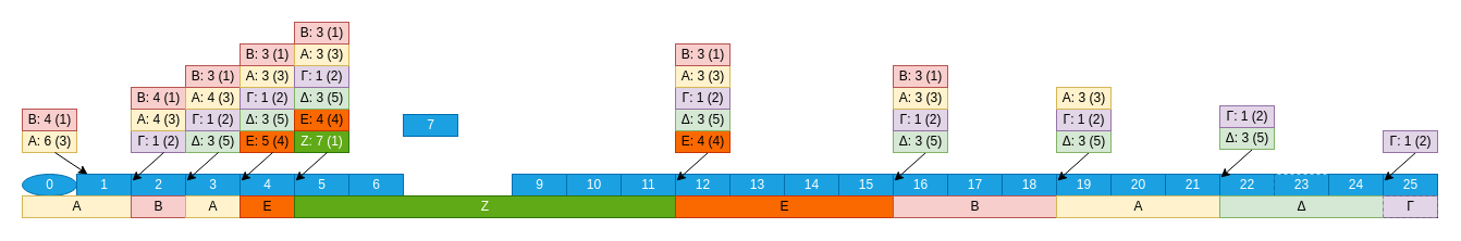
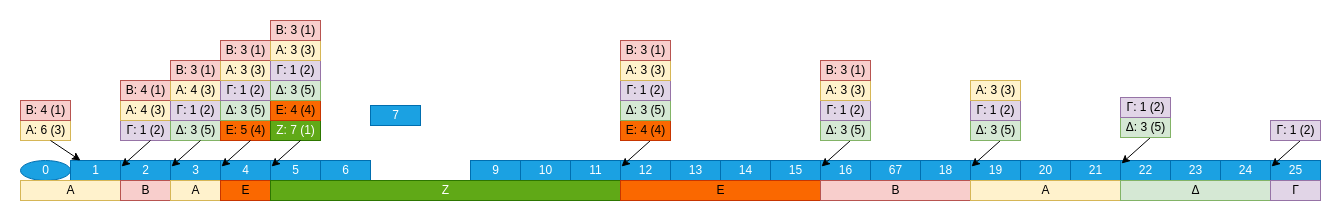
  <mxCell id="0" style=";html=1;" />
  <mxCell id="1" style=";html=1;" parent="0" />
  <mxCell id="2" value="0" style="ellipse;align=center;html=1;fillColor=#1ba1e2;fontColor=#ffffff;strokeColor=#006EAF;" parent="1" vertex="1"><mxGeometry x="20" y="160" width="50" height="20" as="geometry" /></mxCell>
  <mxCell id="3" value="1" style="align=center;html=1;fillColor=#1ba1e2;fontColor=#ffffff;strokeColor=#006EAF;" parent="1" vertex="1"><mxGeometry x="70" y="160" width="50" height="20" as="geometry" /></mxCell>
  <mxCell id="4" value="2" style="align=center;html=1;fillColor=#1ba1e2;fontColor=#ffffff;strokeColor=#006EAF;" parent="1" vertex="1"><mxGeometry x="120" y="160" width="50" height="20" as="geometry" /></mxCell>
  <mxCell id="5" value="3" style="align=center;html=1;fillColor=#1ba1e2;fontColor=#ffffff;strokeColor=#006EAF;" parent="1" vertex="1"><mxGeometry x="170" y="160" width="50" height="20" as="geometry" /></mxCell>
  <mxCell id="6" value="4" style="align=center;html=1;fillColor=#1ba1e2;fontColor=#ffffff;strokeColor=#006EAF;" parent="1" vertex="1"><mxGeometry x="220" y="160" width="50" height="20" as="geometry" /></mxCell>
  <mxCell id="7" value="5" style="align=center;html=1;fillColor=#1ba1e2;fontColor=#ffffff;strokeColor=#006EAF;" parent="1" vertex="1"><mxGeometry x="270" y="160" width="50" height="20" as="geometry" /></mxCell>
  <mxCell id="8" value="6" style="align=center;html=1;fillColor=#1ba1e2;fontColor=#ffffff;strokeColor=#006EAF;" parent="1" vertex="1"><mxGeometry x="320" y="160" width="50" height="20" as="geometry" /></mxCell>
  <mxCell id="9" value="7" style="align=center;html=1;fillColor=#1ba1e2;fontColor=#ffffff;strokeColor=#006EAF;" parent="1" vertex="1"><mxGeometry x="370" y="105" width="50" height="20" as="geometry" /></mxCell>
  <mxCell id="10" value="9" style="align=center;html=1;fillColor=#1ba1e2;fontColor=#ffffff;strokeColor=#006EAF;" parent="1" vertex="1"><mxGeometry x="470" y="160" width="50" height="20" as="geometry" /></mxCell>
  <mxCell id="11" value="10" style="align=center;html=1;fillColor=#1ba1e2;fontColor=#ffffff;strokeColor=#006EAF;" parent="1" vertex="1"><mxGeometry x="520" y="160" width="50" height="20" as="geometry" /></mxCell>
  <mxCell id="12" value="11" style="align=center;html=1;fillColor=#1ba1e2;fontColor=#ffffff;strokeColor=#006EAF;" parent="1" vertex="1"><mxGeometry x="570" y="160" width="50" height="20" as="geometry" /></mxCell>
  <mxCell id="13" value="12" style="align=center;html=1;fillColor=#1ba1e2;fontColor=#ffffff;strokeColor=#006EAF;" parent="1" vertex="1"><mxGeometry x="620" y="160" width="50" height="20" as="geometry" /></mxCell>
  <mxCell id="14" value="13" style="align=center;html=1;fillColor=#1ba1e2;fontColor=#ffffff;strokeColor=#006EAF;" parent="1" vertex="1"><mxGeometry x="670" y="160" width="50" height="20" as="geometry" /></mxCell>
  <mxCell id="15" value="14" style="align=center;html=1;fillColor=#1ba1e2;fontColor=#ffffff;strokeColor=#006EAF;" parent="1" vertex="1"><mxGeometry x="720" y="160" width="50" height="20" as="geometry" /></mxCell>
  <mxCell id="16" value="15" style="align=center;html=1;fillColor=#1ba1e2;fontColor=#ffffff;strokeColor=#006EAF;" parent="1" vertex="1"><mxGeometry x="770" y="160" width="50" height="20" as="geometry" /></mxCell>
  <mxCell id="17" value="16" style="align=center;html=1;fillColor=#1ba1e2;fontColor=#ffffff;strokeColor=#006EAF;" parent="1" vertex="1"><mxGeometry x="820" y="160" width="50" height="20" as="geometry" /></mxCell>
- <mxCell id="18" value="17" style="align=center;html=1;fillColor=#1ba1e2;fontColor=#ffffff;strokeColor=#006EAF;" parent="1" vertex="1"><mxGeometry x="870" y="160" width="50" height="20" as="geometry" /></mxCell>
+ <mxCell id="18" value="67" style="align=center;html=1;fillColor=#1ba1e2;fontColor=#ffffff;strokeColor=#006EAF;" parent="1" vertex="1"><mxGeometry x="870" y="160" width="50" height="20" as="geometry" /></mxCell>
  <mxCell id="19" value="18" style="align=center;html=1;fillColor=#1ba1e2;fontColor=#ffffff;strokeColor=#006EAF;" parent="1" vertex="1"><mxGeometry x="920" y="160" width="50" height="20" as="geometry" /></mxCell>
  <mxCell id="20" value="19" style="align=center;html=1;fillColor=#1ba1e2;fontColor=#ffffff;strokeColor=#006EAF;" parent="1" vertex="1"><mxGeometry x="970" y="160" width="50" height="20" as="geometry" /></mxCell>
  <mxCell id="21" value="20" style="align=center;html=1;fillColor=#1ba1e2;fontColor=#ffffff;strokeColor=#006EAF;" parent="1" vertex="1"><mxGeometry x="1020" y="160" width="50" height="20" as="geometry" /></mxCell>
  <mxCell id="22" value="21" style="align=center;html=1;fillColor=#1ba1e2;fontColor=#ffffff;strokeColor=#006EAF;" parent="1" vertex="1"><mxGeometry x="1070" y="160" width="50" height="20" as="geometry" /></mxCell>
  <mxCell id="23" value="22" style="align=center;html=1;fillColor=#1ba1e2;fontColor=#ffffff;strokeColor=#006EAF;" parent="1" vertex="1"><mxGeometry x="1120" y="160" width="50" height="20" as="geometry" /></mxCell>
- <mxCell id="24" value="23" style="align=center;html=1;fillColor=#1ba1e2;fontColor=#ffffff;strokeColor=#006EAF;dashed=1;" parent="1" vertex="1"><mxGeometry x="1170" y="160" width="50" height="20" as="geometry" /></mxCell>
+ <mxCell id="24" value="23" style="align=center;html=1;fillColor=#1ba1e2;fontColor=#ffffff;strokeColor=#006EAF;" parent="1" vertex="1"><mxGeometry x="1170" y="160" width="50" height="20" as="geometry" /></mxCell>
  <mxCell id="25" value="24" style="align=center;html=1;fillColor=#1ba1e2;fontColor=#ffffff;strokeColor=#006EAF;" parent="1" vertex="1"><mxGeometry x="1220" y="160" width="50" height="20" as="geometry" /></mxCell>
  <mxCell id="26" value="25" style="align=center;html=1;fillColor=#1ba1e2;fontColor=#ffffff;strokeColor=#006EAF;" parent="1" vertex="1"><mxGeometry x="1270" y="160" width="50" height="20" as="geometry" /></mxCell>
  <mxCell id="27" value="" style="align=left;html=1;" parent="1" vertex="1"><mxGeometry x="20" y="180" width="50" height="20" as="geometry" /></mxCell>
  <mxCell id="28" value="" style="align=left;html=1;" parent="1" vertex="1"><mxGeometry x="70" y="180" width="50" height="20" as="geometry" /></mxCell>
  <mxCell id="29" value="" style="align=left;html=1;" parent="1" vertex="1"><mxGeometry x="120" y="180" width="50" height="20" as="geometry" /></mxCell>
  <mxCell id="30" value="" style="align=left;html=1;" parent="1" vertex="1"><mxGeometry x="170" y="180" width="50" height="20" as="geometry" /></mxCell>
  <mxCell id="31" value="" style="align=left;html=1;" parent="1" vertex="1"><mxGeometry x="220" y="180" width="50" height="20" as="geometry" /></mxCell>
  <mxCell id="32" value="" style="align=left;html=1;" parent="1" vertex="1"><mxGeometry x="270" y="180" width="50" height="20" as="geometry" /></mxCell>
  <mxCell id="33" value="" style="align=left;html=1;" parent="1" vertex="1"><mxGeometry x="320" y="180" width="50" height="20" as="geometry" /></mxCell>
  <mxCell id="34" value="" style="align=left;html=1;" parent="1" vertex="1"><mxGeometry x="370" y="180" width="50" height="20" as="geometry" /></mxCell>
  <mxCell id="35" value="" style="align=left;html=1;" parent="1" vertex="1"><mxGeometry x="420" y="180" width="50" height="20" as="geometry" /></mxCell>
  <mxCell id="36" value="" style="align=left;html=1;" parent="1" vertex="1"><mxGeometry x="470" y="180" width="50" height="20" as="geometry" /></mxCell>
  <mxCell id="37" value="" style="align=left;html=1;" parent="1" vertex="1"><mxGeometry x="520" y="180" width="50" height="20" as="geometry" /></mxCell>
  <mxCell id="38" value="" style="align=left;html=1;" parent="1" vertex="1"><mxGeometry x="570" y="180" width="50" height="20" as="geometry" /></mxCell>
  <mxCell id="39" value="" style="align=left;html=1;" parent="1" vertex="1"><mxGeometry x="620" y="180" width="50" height="20" as="geometry" /></mxCell>
  <mxCell id="40" value="" style="align=left;html=1;" parent="1" vertex="1"><mxGeometry x="670" y="180" width="50" height="20" as="geometry" /></mxCell>
  <mxCell id="41" value="" style="align=left;html=1;" parent="1" vertex="1"><mxGeometry x="720" y="180" width="50" height="20" as="geometry" /></mxCell>
  <mxCell id="42" value="" style="align=left;html=1;" parent="1" vertex="1"><mxGeometry x="770" y="180" width="50" height="20" as="geometry" /></mxCell>
  <mxCell id="43" value="" style="align=left;html=1;" parent="1" vertex="1"><mxGeometry x="820" y="180" width="50" height="20" as="geometry" /></mxCell>
  <mxCell id="44" value="" style="align=left;html=1;" parent="1" vertex="1"><mxGeometry x="870" y="180" width="50" height="20" as="geometry" /></mxCell>
  <mxCell id="45" value="" style="align=left;html=1;" parent="1" vertex="1"><mxGeometry x="920" y="180" width="50" height="20" as="geometry" /></mxCell>
  <mxCell id="46" value="" style="align=left;html=1;" parent="1" vertex="1"><mxGeometry x="970" y="180" width="50" height="20" as="geometry" /></mxCell>
  <mxCell id="47" value="" style="align=left;html=1;" parent="1" vertex="1"><mxGeometry x="1020" y="180" width="50" height="20" as="geometry" /></mxCell>
  <mxCell id="48" value="" style="align=left;html=1;" parent="1" vertex="1"><mxGeometry x="1070" y="180" width="50" height="20" as="geometry" /></mxCell>
  <mxCell id="49" value="" style="align=left;html=1;" parent="1" vertex="1"><mxGeometry x="1120" y="180" width="50" height="20" as="geometry" /></mxCell>
  <mxCell id="50" value="" style="align=left;html=1;" parent="1" vertex="1"><mxGeometry x="1170" y="180" width="50" height="20" as="geometry" /></mxCell>
  <mxCell id="51" value="" style="align=left;html=1;" parent="1" vertex="1"><mxGeometry x="1220" y="180" width="50" height="20" as="geometry" /></mxCell>
  <mxCell id="52" value="" style="align=left;html=1;" parent="1" vertex="1"><mxGeometry x="1270" y="180" width="50" height="20" as="geometry" /></mxCell>
  <mxCell id="53" value="A: 6 (3)" style="align=center;html=1;fillColor=#fff2cc;strokeColor=#d6b656;" vertex="1" parent="1"><mxGeometry x="20" y="120" width="50" height="20" as="geometry" /></mxCell>
  <mxCell id="54" value="B: 4 (1)" style="align=center;html=1;fillColor=#f8cecc;strokeColor=#b85450;" vertex="1" parent="1"><mxGeometry x="20" y="100" width="50" height="20" as="geometry" /></mxCell>
  <mxCell id="55" value="" style="endArrow=classic;html=1;rounded=0;exitX=0.6;exitY=1;exitDx=0;exitDy=0;exitPerimeter=0;" edge="1" parent="1" source="53" target="3"><mxGeometry width="50" height="50" relative="1" as="geometry"><mxPoint x="210" y="250" as="sourcePoint" /><mxPoint x="260" y="200" as="targetPoint" /></mxGeometry></mxCell>
  <mxCell id="56" value="Α" style="align=center;html=1;fillColor=#fff2cc;strokeColor=#d6b656;" vertex="1" parent="1"><mxGeometry x="20" y="180" width="100" height="20" as="geometry" /></mxCell>
  <mxCell id="57" value="Γ: 1 (2)" style="align=center;html=1;fillColor=#e1d5e7;strokeColor=#9673a6;" vertex="1" parent="1"><mxGeometry x="120" y="120" width="50" height="20" as="geometry" /></mxCell>
  <mxCell id="58" value="" style="endArrow=classic;html=1;rounded=0;exitX=0.6;exitY=1;exitDx=0;exitDy=0;exitPerimeter=0;entryX=0.02;entryY=0.3;entryDx=0;entryDy=0;entryPerimeter=0;" edge="1" source="57" parent="1"><mxGeometry width="50" height="50" relative="1" as="geometry"><mxPoint x="310" y="250" as="sourcePoint" /><mxPoint x="121" y="166" as="targetPoint" /></mxGeometry></mxCell>
  <mxCell id="59" value="Δ: 3 (5)" style="align=center;html=1;fillColor=#d5e8d4;strokeColor=#82b366;" vertex="1" parent="1"><mxGeometry x="170" y="120" width="50" height="20" as="geometry" /></mxCell>
  <mxCell id="60" value="" style="endArrow=classic;html=1;rounded=0;exitX=0.6;exitY=1;exitDx=0;exitDy=0;exitPerimeter=0;entryX=0.02;entryY=0.3;entryDx=0;entryDy=0;entryPerimeter=0;" edge="1" source="59" parent="1"><mxGeometry width="50" height="50" relative="1" as="geometry"><mxPoint x="360" y="250" as="sourcePoint" /><mxPoint x="171" y="166" as="targetPoint" /></mxGeometry></mxCell>
  <mxCell id="61" value="Ε: 5 (4)" style="align=center;html=1;fillColor=#fa6800;strokeColor=#C73500;fontColor=#000000;" vertex="1" parent="1"><mxGeometry x="220" y="120" width="50" height="20" as="geometry" /></mxCell>
  <mxCell id="62" value="" style="endArrow=classic;html=1;rounded=0;exitX=0.6;exitY=1;exitDx=0;exitDy=0;exitPerimeter=0;entryX=0.02;entryY=0.3;entryDx=0;entryDy=0;entryPerimeter=0;" edge="1" source="61" parent="1"><mxGeometry width="50" height="50" relative="1" as="geometry"><mxPoint x="410" y="250" as="sourcePoint" /><mxPoint x="221" y="166" as="targetPoint" /></mxGeometry></mxCell>
  <mxCell id="63" value="Ζ: 7 (1)" style="align=center;html=1;fillColor=#60a917;strokeColor=#2D7600;fontColor=#ffffff;" vertex="1" parent="1"><mxGeometry x="270" y="120" width="50" height="20" as="geometry" /></mxCell>
  <mxCell id="64" value="" style="endArrow=classic;html=1;rounded=0;exitX=0.6;exitY=1;exitDx=0;exitDy=0;exitPerimeter=0;entryX=0.02;entryY=0.3;entryDx=0;entryDy=0;entryPerimeter=0;" edge="1" source="63" parent="1"><mxGeometry width="50" height="50" relative="1" as="geometry"><mxPoint x="460" y="250" as="sourcePoint" /><mxPoint x="271" y="166" as="targetPoint" /></mxGeometry></mxCell>
  <mxCell id="65" value="A: 4 (3)" style="align=center;html=1;fillColor=#fff2cc;strokeColor=#d6b656;" vertex="1" parent="1"><mxGeometry x="120" y="100" width="50" height="20" as="geometry" /></mxCell>
  <mxCell id="66" value="B: 4 (1)" style="align=center;html=1;fillColor=#f8cecc;strokeColor=#b85450;" vertex="1" parent="1"><mxGeometry x="120" y="80" width="50" height="20" as="geometry" /></mxCell>
  <mxCell id="67" value="B" style="align=center;html=1;fillColor=#f8cecc;strokeColor=#b85450;" vertex="1" parent="1"><mxGeometry x="120" y="180" width="50" height="20" as="geometry" /></mxCell>
  <mxCell id="68" value="Γ: 1 (2)" style="align=center;html=1;fillColor=#e1d5e7;strokeColor=#9673a6;" vertex="1" parent="1"><mxGeometry x="170" y="100" width="50" height="20" as="geometry" /></mxCell>
  <mxCell id="69" value="A: 4 (3)" style="align=center;html=1;fillColor=#fff2cc;strokeColor=#d6b656;" vertex="1" parent="1"><mxGeometry x="170" y="80" width="50" height="20" as="geometry" /></mxCell>
  <mxCell id="70" value="B: 3 (1)" style="align=center;html=1;fillColor=#f8cecc;strokeColor=#b85450;" vertex="1" parent="1"><mxGeometry x="170" y="60" width="50" height="20" as="geometry" /></mxCell>
  <mxCell id="71" value="A" style="align=center;html=1;fillColor=#fff2cc;strokeColor=#d6b656;" vertex="1" parent="1"><mxGeometry x="170" y="180" width="50" height="20" as="geometry" /></mxCell>
  <mxCell id="72" value="Δ: 3 (5)" style="align=center;html=1;fillColor=#d5e8d4;strokeColor=#82b366;" vertex="1" parent="1"><mxGeometry x="220" y="100" width="50" height="20" as="geometry" /></mxCell>
  <mxCell id="73" value="Γ: 1 (2)" style="align=center;html=1;fillColor=#e1d5e7;strokeColor=#9673a6;" vertex="1" parent="1"><mxGeometry x="220" y="80" width="50" height="20" as="geometry" /></mxCell>
  <mxCell id="74" value="A: 3 (3)" style="align=center;html=1;fillColor=#fff2cc;strokeColor=#d6b656;" vertex="1" parent="1"><mxGeometry x="220" y="60" width="50" height="20" as="geometry" /></mxCell>
  <mxCell id="75" value="B: 3 (1)" style="align=center;html=1;fillColor=#f8cecc;strokeColor=#b85450;" vertex="1" parent="1"><mxGeometry x="220" y="40" width="50" height="20" as="geometry" /></mxCell>
  <mxCell id="76" value="Ε" style="align=center;html=1;fillColor=#fa6800;strokeColor=#C73500;fontColor=#000000;" vertex="1" parent="1"><mxGeometry x="220" y="180" width="50" height="20" as="geometry" /></mxCell>
  <mxCell id="77" value="Ε: 4 (4)" style="align=center;html=1;fillColor=#fa6800;strokeColor=#C73500;fontColor=#000000;" vertex="1" parent="1"><mxGeometry x="270" y="100" width="50" height="20" as="geometry" /></mxCell>
  <mxCell id="78" value="Δ: 3 (5)" style="align=center;html=1;fillColor=#d5e8d4;strokeColor=#82b366;" vertex="1" parent="1"><mxGeometry x="270" y="80" width="50" height="20" as="geometry" /></mxCell>
  <mxCell id="79" value="Γ: 1 (2)" style="align=center;html=1;fillColor=#e1d5e7;strokeColor=#9673a6;" vertex="1" parent="1"><mxGeometry x="270" y="60" width="50" height="20" as="geometry" /></mxCell>
  <mxCell id="80" value="A: 3 (3)" style="align=center;html=1;fillColor=#fff2cc;strokeColor=#d6b656;" vertex="1" parent="1"><mxGeometry x="270" y="40" width="50" height="20" as="geometry" /></mxCell>
  <mxCell id="81" value="B: 3 (1)" style="align=center;html=1;fillColor=#f8cecc;strokeColor=#b85450;" vertex="1" parent="1"><mxGeometry x="270" y="20" width="50" height="20" as="geometry" /></mxCell>
  <mxCell id="82" value="Ζ" style="align=center;html=1;fillColor=#60a917;strokeColor=#2D7600;fontColor=#ffffff;" vertex="1" parent="1"><mxGeometry x="270" y="180" width="350" height="20" as="geometry" /></mxCell>
  <mxCell id="83" value="" style="endArrow=classic;html=1;rounded=0;exitX=0.6;exitY=1;exitDx=0;exitDy=0;exitPerimeter=0;entryX=0.02;entryY=0.3;entryDx=0;entryDy=0;entryPerimeter=0;" edge="1" parent="1"><mxGeometry width="50" height="50" relative="1" as="geometry"><mxPoint x="650" y="140" as="sourcePoint" /><mxPoint x="621" y="166" as="targetPoint" /></mxGeometry></mxCell>
  <mxCell id="84" value="Ε: 4 (4)" style="align=center;html=1;fillColor=#fa6800;strokeColor=#C73500;fontColor=#000000;" vertex="1" parent="1"><mxGeometry x="620" y="120" width="50" height="20" as="geometry" /></mxCell>
  <mxCell id="85" value="Δ: 3 (5)" style="align=center;html=1;fillColor=#d5e8d4;strokeColor=#82b366;" vertex="1" parent="1"><mxGeometry x="620" y="100" width="50" height="20" as="geometry" /></mxCell>
  <mxCell id="86" value="Γ: 1 (2)" style="align=center;html=1;fillColor=#e1d5e7;strokeColor=#9673a6;" vertex="1" parent="1"><mxGeometry x="620" y="80" width="50" height="20" as="geometry" /></mxCell>
  <mxCell id="87" value="A: 3 (3)" style="align=center;html=1;fillColor=#fff2cc;strokeColor=#d6b656;" vertex="1" parent="1"><mxGeometry x="620" y="60" width="50" height="20" as="geometry" /></mxCell>
  <mxCell id="88" value="B: 3 (1)" style="align=center;html=1;fillColor=#f8cecc;strokeColor=#b85450;" vertex="1" parent="1"><mxGeometry x="620" y="40" width="50" height="20" as="geometry" /></mxCell>
  <mxCell id="89" value="Ε" style="align=center;html=1;fillColor=#fa6800;strokeColor=#C73500;fontColor=#000000;" vertex="1" parent="1"><mxGeometry x="620" y="180" width="200" height="20" as="geometry" /></mxCell>
  <mxCell id="90" value="" style="endArrow=classic;html=1;rounded=0;exitX=0.6;exitY=1;exitDx=0;exitDy=0;exitPerimeter=0;entryX=0.02;entryY=0.3;entryDx=0;entryDy=0;entryPerimeter=0;" edge="1" parent="1"><mxGeometry width="50" height="50" relative="1" as="geometry"><mxPoint x="850" y="140" as="sourcePoint" /><mxPoint x="821" y="166" as="targetPoint" /></mxGeometry></mxCell>
  <mxCell id="91" value="Δ: 3 (5)" style="align=center;html=1;fillColor=#d5e8d4;strokeColor=#82b366;" vertex="1" parent="1"><mxGeometry x="820" y="120" width="50" height="20" as="geometry" /></mxCell>
  <mxCell id="92" value="Γ: 1 (2)" style="align=center;html=1;fillColor=#e1d5e7;strokeColor=#9673a6;" vertex="1" parent="1"><mxGeometry x="820" y="100" width="50" height="20" as="geometry" /></mxCell>
  <mxCell id="93" value="A: 3 (3)" style="align=center;html=1;fillColor=#fff2cc;strokeColor=#d6b656;" vertex="1" parent="1"><mxGeometry x="820" y="80" width="50" height="20" as="geometry" /></mxCell>
  <mxCell id="94" value="B: 3 (1)" style="align=center;html=1;fillColor=#f8cecc;strokeColor=#b85450;" vertex="1" parent="1"><mxGeometry x="820" y="60" width="50" height="20" as="geometry" /></mxCell>
  <mxCell id="95" value="B" style="align=center;html=1;fillColor=#f8cecc;strokeColor=#b85450;" vertex="1" parent="1"><mxGeometry x="820" y="180" width="150" height="20" as="geometry" /></mxCell>
  <mxCell id="96" value="" style="endArrow=classic;html=1;rounded=0;exitX=0.6;exitY=1;exitDx=0;exitDy=0;exitPerimeter=0;entryX=0.02;entryY=0.3;entryDx=0;entryDy=0;entryPerimeter=0;" edge="1" parent="1"><mxGeometry width="50" height="50" relative="1" as="geometry"><mxPoint x="1000" y="140" as="sourcePoint" /><mxPoint x="971" y="166" as="targetPoint" /></mxGeometry></mxCell>
  <mxCell id="97" value="Δ: 3 (5)" style="align=center;html=1;fillColor=#d5e8d4;strokeColor=#82b366;" vertex="1" parent="1"><mxGeometry x="970" y="120" width="50" height="20" as="geometry" /></mxCell>
  <mxCell id="98" value="Γ: 1 (2)" style="align=center;html=1;fillColor=#e1d5e7;strokeColor=#9673a6;" vertex="1" parent="1"><mxGeometry x="970" y="100" width="50" height="20" as="geometry" /></mxCell>
  <mxCell id="99" value="A: 3 (3)" style="align=center;html=1;fillColor=#fff2cc;strokeColor=#d6b656;" vertex="1" parent="1"><mxGeometry x="970" y="80" width="50" height="20" as="geometry" /></mxCell>
  <mxCell id="100" value="A" style="align=center;html=1;fillColor=#fff2cc;strokeColor=#d6b656;" vertex="1" parent="1"><mxGeometry x="970" y="180" width="150" height="20" as="geometry" /></mxCell>
  <mxCell id="101" value="" style="endArrow=classic;html=1;rounded=0;exitX=0.6;exitY=1;exitDx=0;exitDy=0;exitPerimeter=0;entryX=0.02;entryY=0.3;entryDx=0;entryDy=0;entryPerimeter=0;" edge="1" parent="1"><mxGeometry width="50" height="50" relative="1" as="geometry"><mxPoint x="1150" y="137" as="sourcePoint" /><mxPoint x="1121" y="163" as="targetPoint" /></mxGeometry></mxCell>
  <mxCell id="102" value="Δ: 3 (5)" style="align=center;html=1;fillColor=#d5e8d4;strokeColor=#82b366;" vertex="1" parent="1"><mxGeometry x="1120" y="117" width="50" height="20" as="geometry" /></mxCell>
  <mxCell id="103" value="Γ: 1 (2)" style="align=center;html=1;fillColor=#e1d5e7;strokeColor=#9673a6;" vertex="1" parent="1"><mxGeometry x="1120" y="97" width="50" height="20" as="geometry" /></mxCell>
  <mxCell id="104" value="Δ" style="align=center;html=1;fillColor=#d5e8d4;strokeColor=#82b366;" vertex="1" parent="1"><mxGeometry x="1120" y="180" width="150" height="20" as="geometry" /></mxCell>
  <mxCell id="105" value="" style="endArrow=classic;html=1;rounded=0;exitX=0.6;exitY=1;exitDx=0;exitDy=0;exitPerimeter=0;entryX=0.02;entryY=0.3;entryDx=0;entryDy=0;entryPerimeter=0;" edge="1" parent="1"><mxGeometry width="50" height="50" relative="1" as="geometry"><mxPoint x="1300" y="140" as="sourcePoint" /><mxPoint x="1271" y="166" as="targetPoint" /></mxGeometry></mxCell>
  <mxCell id="106" value="Γ: 1 (2)" style="align=center;html=1;fillColor=#e1d5e7;strokeColor=#9673a6;" vertex="1" parent="1"><mxGeometry x="1270" y="120" width="50" height="20" as="geometry" /></mxCell>
- <mxCell id="107" value="Γ" style="align=center;html=1;fillColor=#e1d5e7;strokeColor=#9673a6;dashed=1;" vertex="1" parent="1"><mxGeometry x="1270" y="180" width="50" height="20" as="geometry" /></mxCell>
+ <mxCell id="107" value="Γ" style="align=center;html=1;fillColor=#e1d5e7;strokeColor=#9673a6;" vertex="1" parent="1"><mxGeometry x="1270" y="180" width="50" height="20" as="geometry" /></mxCell>
